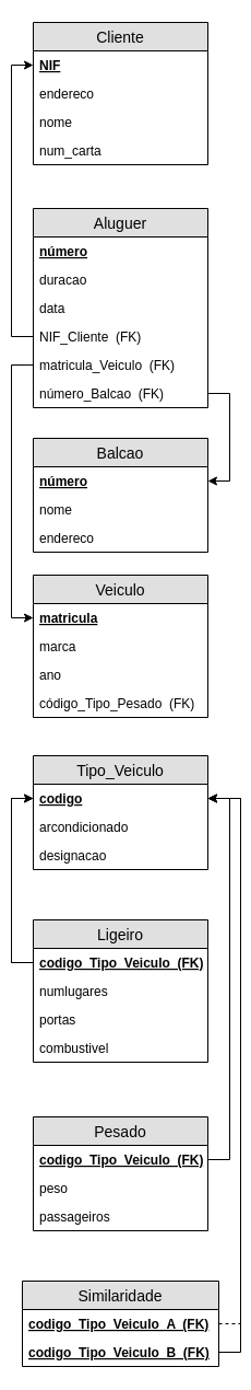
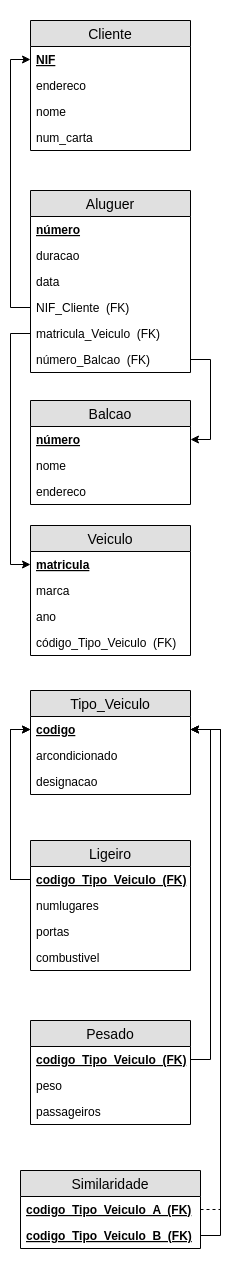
  <mxCell id="0" />
  <mxCell id="1" parent="0" />
  <mxCell id="2" value="Cliente" style="swimlane;fontStyle=0;childLayout=stackLayout;horizontal=1;startSize=26;fillColor=#e0e0e0;horizontalStack=0;resizeParent=1;resizeParentMax=0;resizeLast=0;collapsible=1;marginBottom=0;swimlaneFillColor=#ffffff;align=center;fontSize=14;" parent="1" vertex="1"><mxGeometry x="30" y="20" width="160" height="130" as="geometry" /></mxCell>
  <mxCell id="3" value="NIF" style="text;strokeColor=none;fillColor=none;spacingLeft=4;spacingRight=4;overflow=hidden;rotatable=0;points=[[0,0.5],[1,0.5]];portConstraint=eastwest;fontSize=12;fontStyle=5" parent="2" vertex="1"><mxGeometry y="26" width="160" height="26" as="geometry" /></mxCell>
  <mxCell id="4" value="endereco" style="text;strokeColor=none;fillColor=none;spacingLeft=4;spacingRight=4;overflow=hidden;rotatable=0;points=[[0,0.5],[1,0.5]];portConstraint=eastwest;fontSize=12;" parent="2" vertex="1"><mxGeometry y="52" width="160" height="26" as="geometry" /></mxCell>
  <mxCell id="5" value="nome&#10;" style="text;strokeColor=none;fillColor=none;spacingLeft=4;spacingRight=4;overflow=hidden;rotatable=0;points=[[0,0.5],[1,0.5]];portConstraint=eastwest;fontSize=12;" parent="2" vertex="1"><mxGeometry y="78" width="160" height="26" as="geometry" /></mxCell>
  <mxCell id="6" value="num_carta" style="text;strokeColor=none;fillColor=none;spacingLeft=4;spacingRight=4;overflow=hidden;rotatable=0;points=[[0,0.5],[1,0.5]];portConstraint=eastwest;fontSize=12;" parent="2" vertex="1"><mxGeometry y="104" width="160" height="26" as="geometry" /></mxCell>
  <mxCell id="7" value="Aluguer" style="swimlane;fontStyle=0;childLayout=stackLayout;horizontal=1;startSize=26;fillColor=#e0e0e0;horizontalStack=0;resizeParent=1;resizeParentMax=0;resizeLast=0;collapsible=1;marginBottom=0;swimlaneFillColor=#ffffff;align=center;fontSize=14;" parent="1" vertex="1"><mxGeometry x="30" y="190" width="160" height="182" as="geometry" /></mxCell>
  <mxCell id="8" value="número" style="text;strokeColor=none;fillColor=none;spacingLeft=4;spacingRight=4;overflow=hidden;rotatable=0;points=[[0,0.5],[1,0.5]];portConstraint=eastwest;fontSize=12;fontStyle=5" parent="7" vertex="1"><mxGeometry y="26" width="160" height="26" as="geometry" /></mxCell>
  <mxCell id="9" value="duracao" style="text;strokeColor=none;fillColor=none;spacingLeft=4;spacingRight=4;overflow=hidden;rotatable=0;points=[[0,0.5],[1,0.5]];portConstraint=eastwest;fontSize=12;" parent="7" vertex="1"><mxGeometry y="52" width="160" height="26" as="geometry" /></mxCell>
  <mxCell id="10" value="data&#10;" style="text;strokeColor=none;fillColor=none;spacingLeft=4;spacingRight=4;overflow=hidden;rotatable=0;points=[[0,0.5],[1,0.5]];portConstraint=eastwest;fontSize=12;" parent="7" vertex="1"><mxGeometry y="78" width="160" height="26" as="geometry" /></mxCell>
  <mxCell id="11" value="NIF_Cliente  (FK)" style="text;strokeColor=none;fillColor=none;spacingLeft=4;spacingRight=4;overflow=hidden;rotatable=0;points=[[0,0.5],[1,0.5]];portConstraint=eastwest;fontSize=12;" parent="7" vertex="1"><mxGeometry y="104" width="160" height="26" as="geometry" /></mxCell>
  <mxCell id="12" value="matricula_Veiculo  (FK)" style="text;strokeColor=none;fillColor=none;spacingLeft=4;spacingRight=4;overflow=hidden;rotatable=0;points=[[0,0.5],[1,0.5]];portConstraint=eastwest;fontSize=12;" parent="7" vertex="1"><mxGeometry y="130" width="160" height="26" as="geometry" /></mxCell>
  <mxCell id="13" value="número_Balcao  (FK)" style="text;strokeColor=none;fillColor=none;spacingLeft=4;spacingRight=4;overflow=hidden;rotatable=0;points=[[0,0.5],[1,0.5]];portConstraint=eastwest;fontSize=12;" parent="7" vertex="1"><mxGeometry y="156" width="160" height="26" as="geometry" /></mxCell>
  <mxCell id="14" value="Balcao" style="swimlane;fontStyle=0;childLayout=stackLayout;horizontal=1;startSize=26;fillColor=#e0e0e0;horizontalStack=0;resizeParent=1;resizeParentMax=0;resizeLast=0;collapsible=1;marginBottom=0;swimlaneFillColor=#ffffff;align=center;fontSize=14;" parent="1" vertex="1"><mxGeometry x="30" y="400" width="160" height="104" as="geometry" /></mxCell>
  <mxCell id="15" value="número" style="text;strokeColor=none;fillColor=none;spacingLeft=4;spacingRight=4;overflow=hidden;rotatable=0;points=[[0,0.5],[1,0.5]];portConstraint=eastwest;fontSize=12;fontStyle=5" parent="14" vertex="1"><mxGeometry y="26" width="160" height="26" as="geometry" /></mxCell>
  <mxCell id="16" value="nome" style="text;strokeColor=none;fillColor=none;spacingLeft=4;spacingRight=4;overflow=hidden;rotatable=0;points=[[0,0.5],[1,0.5]];portConstraint=eastwest;fontSize=12;" parent="14" vertex="1"><mxGeometry y="52" width="160" height="26" as="geometry" /></mxCell>
  <mxCell id="17" value="endereco" style="text;strokeColor=none;fillColor=none;spacingLeft=4;spacingRight=4;overflow=hidden;rotatable=0;points=[[0,0.5],[1,0.5]];portConstraint=eastwest;fontSize=12;" parent="14" vertex="1"><mxGeometry y="78" width="160" height="26" as="geometry" /></mxCell>
  <mxCell id="18" value="Veiculo" style="swimlane;fontStyle=0;childLayout=stackLayout;horizontal=1;startSize=26;fillColor=#e0e0e0;horizontalStack=0;resizeParent=1;resizeParentMax=0;resizeLast=0;collapsible=1;marginBottom=0;swimlaneFillColor=#ffffff;align=center;fontSize=14;" parent="1" vertex="1"><mxGeometry x="30" y="525" width="160" height="130" as="geometry" /></mxCell>
  <mxCell id="19" value="matricula" style="text;strokeColor=none;fillColor=none;spacingLeft=4;spacingRight=4;overflow=hidden;rotatable=0;points=[[0,0.5],[1,0.5]];portConstraint=eastwest;fontSize=12;fontStyle=5" parent="18" vertex="1"><mxGeometry y="26" width="160" height="26" as="geometry" /></mxCell>
  <mxCell id="20" value="marca" style="text;strokeColor=none;fillColor=none;spacingLeft=4;spacingRight=4;overflow=hidden;rotatable=0;points=[[0,0.5],[1,0.5]];portConstraint=eastwest;fontSize=12;" parent="18" vertex="1"><mxGeometry y="52" width="160" height="26" as="geometry" /></mxCell>
  <mxCell id="21" value="ano" style="text;strokeColor=none;fillColor=none;spacingLeft=4;spacingRight=4;overflow=hidden;rotatable=0;points=[[0,0.5],[1,0.5]];portConstraint=eastwest;fontSize=12;" parent="18" vertex="1"><mxGeometry y="78" width="160" height="26" as="geometry" /></mxCell>
- <mxCell id="22" value="código_Tipo_Pesado  (FK)" style="text;strokeColor=none;fillColor=none;spacingLeft=4;spacingRight=4;overflow=hidden;rotatable=0;points=[[0,0.5],[1,0.5]];portConstraint=eastwest;fontSize=12;" parent="18" vertex="1"><mxGeometry y="104" width="160" height="26" as="geometry" /></mxCell>
+ <mxCell id="22" value="código_Tipo_Veiculo  (FK)" style="text;strokeColor=none;fillColor=none;spacingLeft=4;spacingRight=4;overflow=hidden;rotatable=0;points=[[0,0.5],[1,0.5]];portConstraint=eastwest;fontSize=12;" parent="18" vertex="1"><mxGeometry y="104" width="160" height="26" as="geometry" /></mxCell>
  <mxCell id="23" value="Tipo_Veiculo" style="swimlane;fontStyle=0;childLayout=stackLayout;horizontal=1;startSize=26;fillColor=#e0e0e0;horizontalStack=0;resizeParent=1;resizeParentMax=0;resizeLast=0;collapsible=1;marginBottom=0;swimlaneFillColor=#ffffff;align=center;fontSize=14;" parent="1" vertex="1"><mxGeometry x="30" y="690" width="160" height="104" as="geometry" /></mxCell>
  <mxCell id="24" value="codigo" style="text;strokeColor=none;fillColor=none;spacingLeft=4;spacingRight=4;overflow=hidden;rotatable=0;points=[[0,0.5],[1,0.5]];portConstraint=eastwest;fontSize=12;fontStyle=5" parent="23" vertex="1"><mxGeometry y="26" width="160" height="26" as="geometry" /></mxCell>
  <mxCell id="25" value="arcondicionado" style="text;strokeColor=none;fillColor=none;spacingLeft=4;spacingRight=4;overflow=hidden;rotatable=0;points=[[0,0.5],[1,0.5]];portConstraint=eastwest;fontSize=12;" parent="23" vertex="1"><mxGeometry y="52" width="160" height="26" as="geometry" /></mxCell>
  <mxCell id="26" value="designacao" style="text;strokeColor=none;fillColor=none;spacingLeft=4;spacingRight=4;overflow=hidden;rotatable=0;points=[[0,0.5],[1,0.5]];portConstraint=eastwest;fontSize=12;" parent="23" vertex="1"><mxGeometry y="78" width="160" height="26" as="geometry" /></mxCell>
  <mxCell id="27" value="Ligeiro" style="swimlane;fontStyle=0;childLayout=stackLayout;horizontal=1;startSize=26;fillColor=#e0e0e0;horizontalStack=0;resizeParent=1;resizeParentMax=0;resizeLast=0;collapsible=1;marginBottom=0;swimlaneFillColor=#ffffff;align=center;fontSize=14;" parent="1" vertex="1"><mxGeometry x="30" y="840" width="160" height="130" as="geometry" /></mxCell>
  <mxCell id="28" value="codigo_Tipo_Veiculo  (FK)" style="text;strokeColor=none;fillColor=none;spacingLeft=4;spacingRight=4;overflow=hidden;rotatable=0;points=[[0,0.5],[1,0.5]];portConstraint=eastwest;fontSize=12;fontStyle=5" parent="27" vertex="1"><mxGeometry y="26" width="160" height="26" as="geometry" /></mxCell>
  <mxCell id="29" value="numlugares&#10;" style="text;strokeColor=none;fillColor=none;spacingLeft=4;spacingRight=4;overflow=hidden;rotatable=0;points=[[0,0.5],[1,0.5]];portConstraint=eastwest;fontSize=12;" parent="27" vertex="1"><mxGeometry y="52" width="160" height="26" as="geometry" /></mxCell>
  <mxCell id="30" value="portas" style="text;strokeColor=none;fillColor=none;spacingLeft=4;spacingRight=4;overflow=hidden;rotatable=0;points=[[0,0.5],[1,0.5]];portConstraint=eastwest;fontSize=12;" parent="27" vertex="1"><mxGeometry y="78" width="160" height="26" as="geometry" /></mxCell>
  <mxCell id="31" value="combustivel" style="text;strokeColor=none;fillColor=none;spacingLeft=4;spacingRight=4;overflow=hidden;rotatable=0;points=[[0,0.5],[1,0.5]];portConstraint=eastwest;fontSize=12;" parent="27" vertex="1"><mxGeometry y="104" width="160" height="26" as="geometry" /></mxCell>
  <mxCell id="32" value="Pesado" style="swimlane;fontStyle=0;childLayout=stackLayout;horizontal=1;startSize=26;fillColor=#e0e0e0;horizontalStack=0;resizeParent=1;resizeParentMax=0;resizeLast=0;collapsible=1;marginBottom=0;swimlaneFillColor=#ffffff;align=center;fontSize=14;" parent="1" vertex="1"><mxGeometry x="30" y="1020" width="160" height="104" as="geometry" /></mxCell>
  <mxCell id="33" value="codigo_Tipo_Veiculo  (FK)" style="text;strokeColor=none;fillColor=none;spacingLeft=4;spacingRight=4;overflow=hidden;rotatable=0;points=[[0,0.5],[1,0.5]];portConstraint=eastwest;fontSize=12;fontStyle=5" parent="32" vertex="1"><mxGeometry y="26" width="160" height="26" as="geometry" /></mxCell>
  <mxCell id="34" value="peso" style="text;strokeColor=none;fillColor=none;spacingLeft=4;spacingRight=4;overflow=hidden;rotatable=0;points=[[0,0.5],[1,0.5]];portConstraint=eastwest;fontSize=12;" parent="32" vertex="1"><mxGeometry y="52" width="160" height="26" as="geometry" /></mxCell>
  <mxCell id="35" value="passageiros" style="text;strokeColor=none;fillColor=none;spacingLeft=4;spacingRight=4;overflow=hidden;rotatable=0;points=[[0,0.5],[1,0.5]];portConstraint=eastwest;fontSize=12;" parent="32" vertex="1"><mxGeometry y="78" width="160" height="26" as="geometry" /></mxCell>
  <mxCell id="36" value="Similaridade" style="swimlane;fontStyle=0;childLayout=stackLayout;horizontal=1;startSize=26;fillColor=#e0e0e0;horizontalStack=0;resizeParent=1;resizeParentMax=0;resizeLast=0;collapsible=1;marginBottom=0;swimlaneFillColor=#ffffff;align=center;fontSize=14;" parent="1" vertex="1"><mxGeometry x="20" y="1170" width="180" height="78" as="geometry" /></mxCell>
  <mxCell id="37" value="codigo_Tipo_Veiculo_A  (FK)" style="text;strokeColor=none;fillColor=none;spacingLeft=4;spacingRight=4;overflow=hidden;rotatable=0;points=[[0,0.5],[1,0.5]];portConstraint=eastwest;fontSize=12;fontStyle=5" parent="36" vertex="1"><mxGeometry y="26" width="180" height="26" as="geometry" /></mxCell>
  <mxCell id="38" value="codigo_Tipo_Veiculo_B  (FK)" style="text;strokeColor=none;fillColor=none;spacingLeft=4;spacingRight=4;overflow=hidden;rotatable=0;points=[[0,0.5],[1,0.5]];portConstraint=eastwest;fontSize=12;fontStyle=5" parent="36" vertex="1"><mxGeometry y="52" width="180" height="26" as="geometry" /></mxCell>
  <mxCell id="39" style="edgeStyle=orthogonalEdgeStyle;rounded=0;orthogonalLoop=1;jettySize=auto;html=1;exitX=0;exitY=0.5;exitDx=0;exitDy=0;entryX=0;entryY=0.5;entryDx=0;entryDy=0;" edge="1" parent="1" source="11" target="3"><mxGeometry relative="1" as="geometry" /></mxCell>
  <mxCell id="40" style="edgeStyle=orthogonalEdgeStyle;rounded=0;orthogonalLoop=1;jettySize=auto;html=1;entryX=0;entryY=0.5;entryDx=0;entryDy=0;" edge="1" parent="1" source="12" target="19"><mxGeometry relative="1" as="geometry" /></mxCell>
  <mxCell id="41" style="edgeStyle=orthogonalEdgeStyle;rounded=0;orthogonalLoop=1;jettySize=auto;html=1;exitX=1;exitY=0.5;exitDx=0;exitDy=0;entryX=1;entryY=0.5;entryDx=0;entryDy=0;" edge="1" parent="1" source="13" target="15"><mxGeometry relative="1" as="geometry" /></mxCell>
  <mxCell id="42" style="edgeStyle=orthogonalEdgeStyle;rounded=0;orthogonalLoop=1;jettySize=auto;html=1;entryX=0;entryY=0.5;entryDx=0;entryDy=0;" edge="1" parent="1" source="28" target="24"><mxGeometry relative="1" as="geometry" /></mxCell>
  <mxCell id="43" style="edgeStyle=orthogonalEdgeStyle;rounded=0;orthogonalLoop=1;jettySize=auto;html=1;exitX=1;exitY=0.5;exitDx=0;exitDy=0;entryX=1;entryY=0.5;entryDx=0;entryDy=0;dashed=1;" edge="1" parent="1" source="37" target="24"><mxGeometry relative="1" as="geometry" /></mxCell>
  <mxCell id="44" style="edgeStyle=orthogonalEdgeStyle;rounded=0;orthogonalLoop=1;jettySize=auto;html=1;exitX=1;exitY=0.5;exitDx=0;exitDy=0;entryX=1;entryY=0.5;entryDx=0;entryDy=0;" edge="1" parent="1" source="38" target="24"><mxGeometry relative="1" as="geometry" /></mxCell>
  <mxCell id="45" style="edgeStyle=orthogonalEdgeStyle;rounded=0;orthogonalLoop=1;jettySize=auto;html=1;exitX=1;exitY=0.5;exitDx=0;exitDy=0;entryX=1;entryY=0.5;entryDx=0;entryDy=0;" edge="1" parent="1" source="33" target="24"><mxGeometry relative="1" as="geometry" /></mxCell>
  <mxCell id="46" style="edgeStyle=orthogonalEdgeStyle;rounded=0;orthogonalLoop=1;jettySize=auto;html=1;entryX=0;entryY=0.5;entryDx=0;entryDy=0;" edge="1" parent="1" source="28" target="24"><mxGeometry relative="1" as="geometry" /></mxCell>
